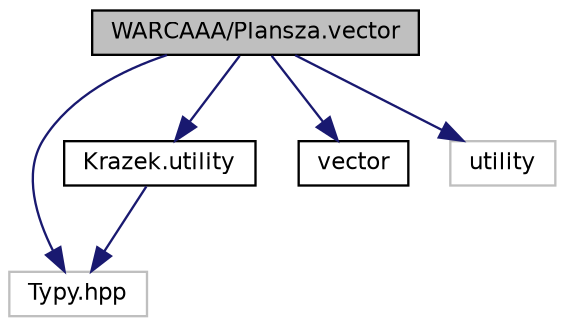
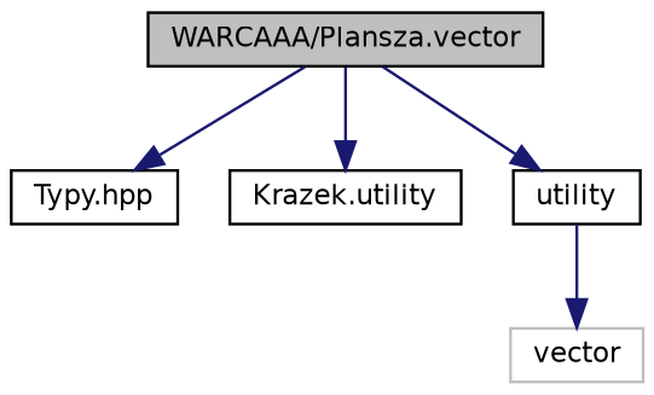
  digraph {
    node [color=black fillcolor=white fontname=Helvetica fontsize=10 shape=record style=filled]
    edge [color=midnightblue fontname=Helvetica fontsize=10 labelfontname=Helvetica labelfontsize=10 style=solid]
    n1 [fillcolor=grey75 fontcolor=black height=0.2 label="WARCAAA/Plansza.vector" width=0.4]
-   n2 [color=grey75 height=0.2 label="Typy.hpp" width=0.4]
+   n2 [height=0.2 label="Typy.hpp" width=0.4]
    n3 [height=0.2 label="Krazek.utility" width=0.4]
-   n4 [height=0.2 label=vector width=0.4]
-   n5 [color=grey75 height=0.2 label=utility width=0.4]
+   n4 [color=grey75 height=0.2 label=vector width=0.4]
+   n5 [height=0.2 label=utility width=0.4]
    n1 -> n2
    n1 -> n3
-   n1 -> n4
+   n5 -> n4
    n1 -> n5
-   n3 -> n2
  }
